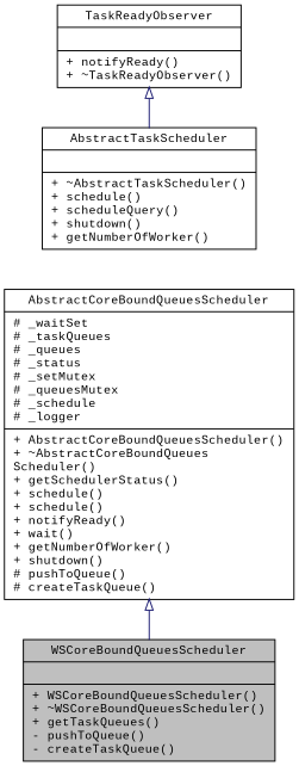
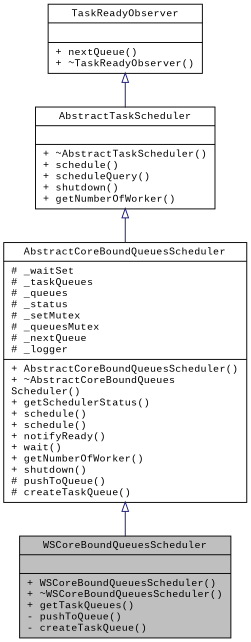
  digraph {
    fontname="Liberation Mono"
    node [color=black fillcolor=white fontname="Liberation Mono" fontsize=11 shape=record style=filled]
    edge [arrowtail=onormal color=midnightblue dir=back fontname="Liberation Mono" fontsize=11 labelfontname=Helvetica labelfontsize=11 style=solid]
    n1 [fillcolor=grey75 fontcolor=black height=0.2 label="{WSCoreBoundQueuesScheduler\n||+ WSCoreBoundQueuesScheduler()\l+ ~WSCoreBoundQueuesScheduler()\l+ getTaskQueues()\l- pushToQueue()\l- createTaskQueue()\l}" width=0.4]
-   n2 [height=0.2 label="{AbstractCoreBoundQueuesScheduler\n|# _waitSet\l# _taskQueues\l# _queues\l# _status\l# _setMutex\l# _queuesMutex\l# _schedule\l# _logger\l|+ AbstractCoreBoundQueuesScheduler()\l+ ~AbstractCoreBoundQueues\lScheduler()\l+ getSchedulerStatus()\l+ schedule()\l+ schedule()\l+ notifyReady()\l+ wait()\l+ getNumberOfWorker()\l+ shutdown()\l# pushToQueue()\l# createTaskQueue()\l}" width=0.4]
+   n2 [height=0.2 label="{AbstractCoreBoundQueuesScheduler\n|# _waitSet\l# _taskQueues\l# _queues\l# _status\l# _setMutex\l# _queuesMutex\l# _nextQueue\l# _logger\l|+ AbstractCoreBoundQueuesScheduler()\l+ ~AbstractCoreBoundQueues\lScheduler()\l+ getSchedulerStatus()\l+ schedule()\l+ schedule()\l+ notifyReady()\l+ wait()\l+ getNumberOfWorker()\l+ shutdown()\l# pushToQueue()\l# createTaskQueue()\l}" width=0.4]
    n3 [height=0.2 label="{AbstractTaskScheduler\n||+ ~AbstractTaskScheduler()\l+ schedule()\l+ scheduleQuery()\l+ shutdown()\l+ getNumberOfWorker()\l}" width=0.4]
-   n4 [height=0.2 label="{TaskReadyObserver\n||+ notifyReady()\l+ ~TaskReadyObserver()\l}" width=0.4]
+   n4 [height=0.2 label="{TaskReadyObserver\n||+ nextQueue()\l+ ~TaskReadyObserver()\l}" width=0.4]
    n2 -> n1
+   n3 -> n2
    n4 -> n3
  }
